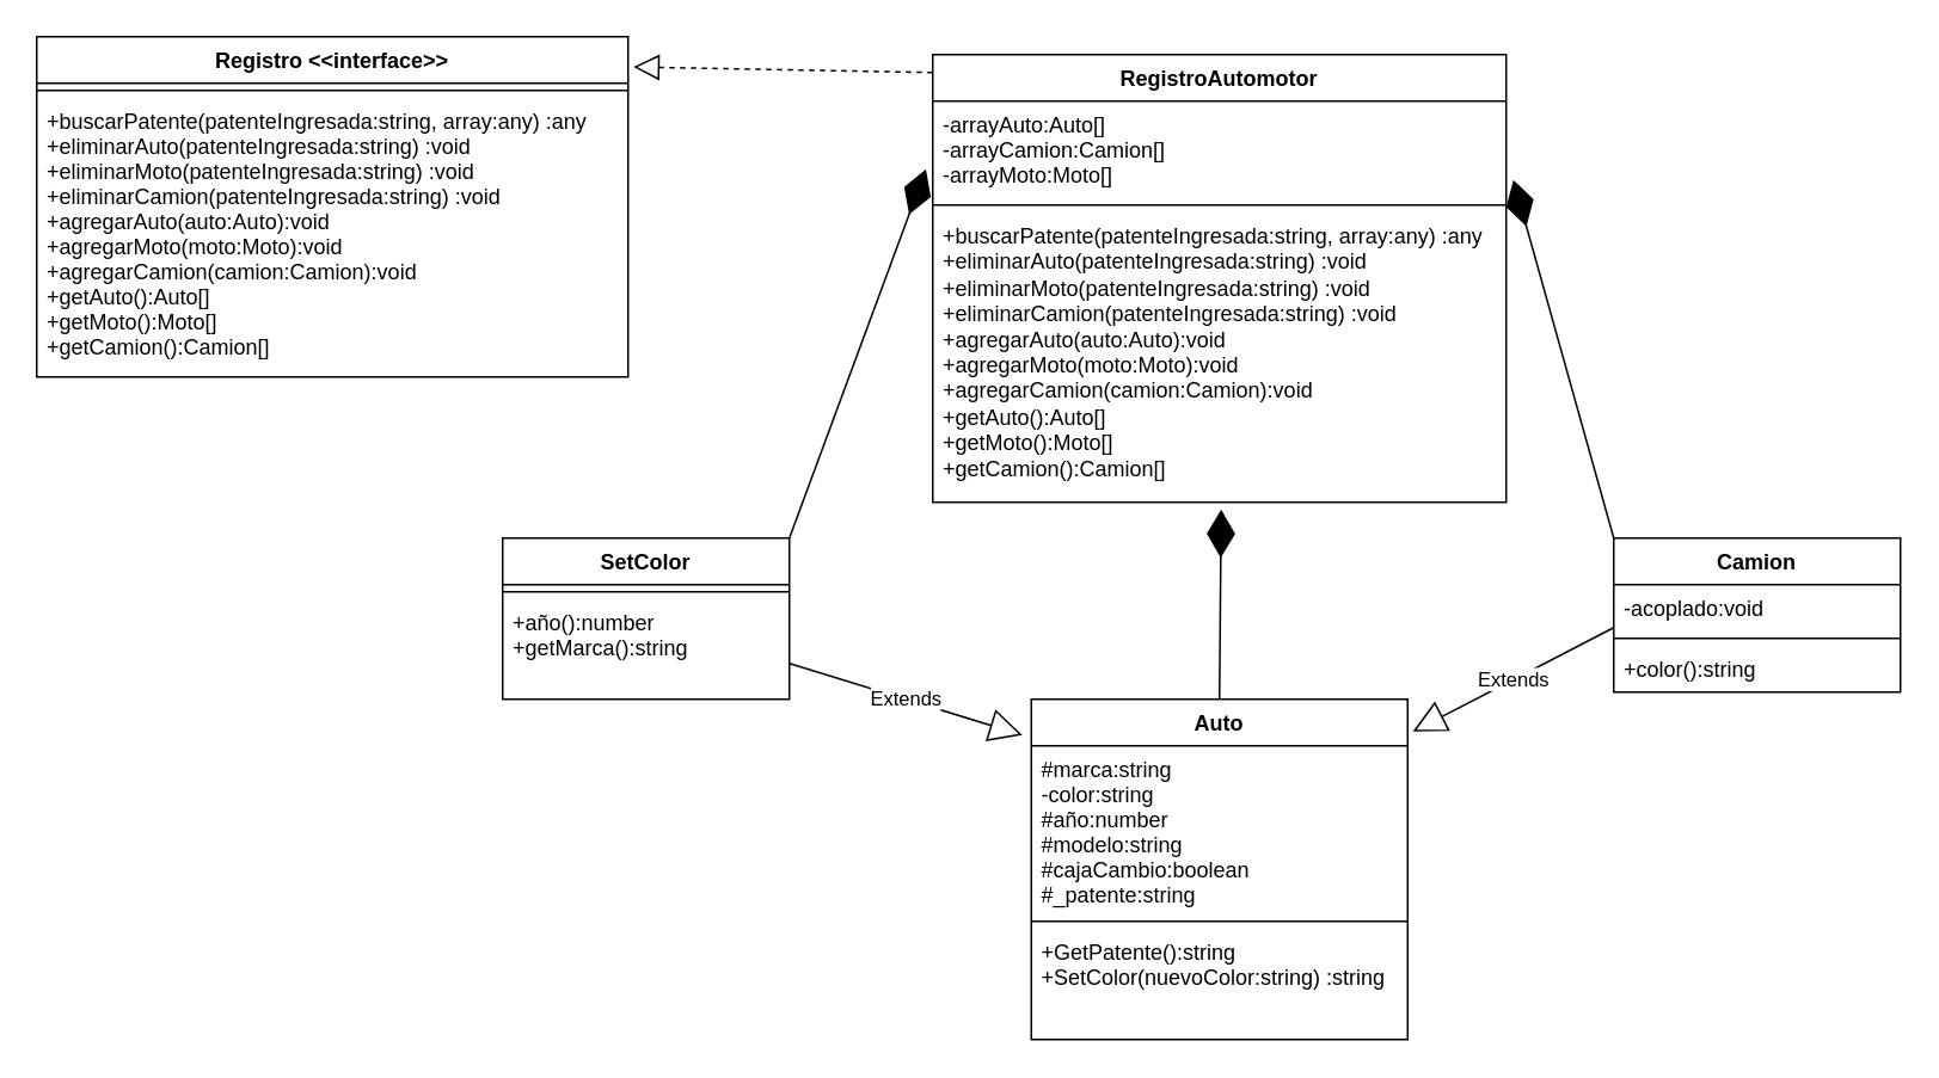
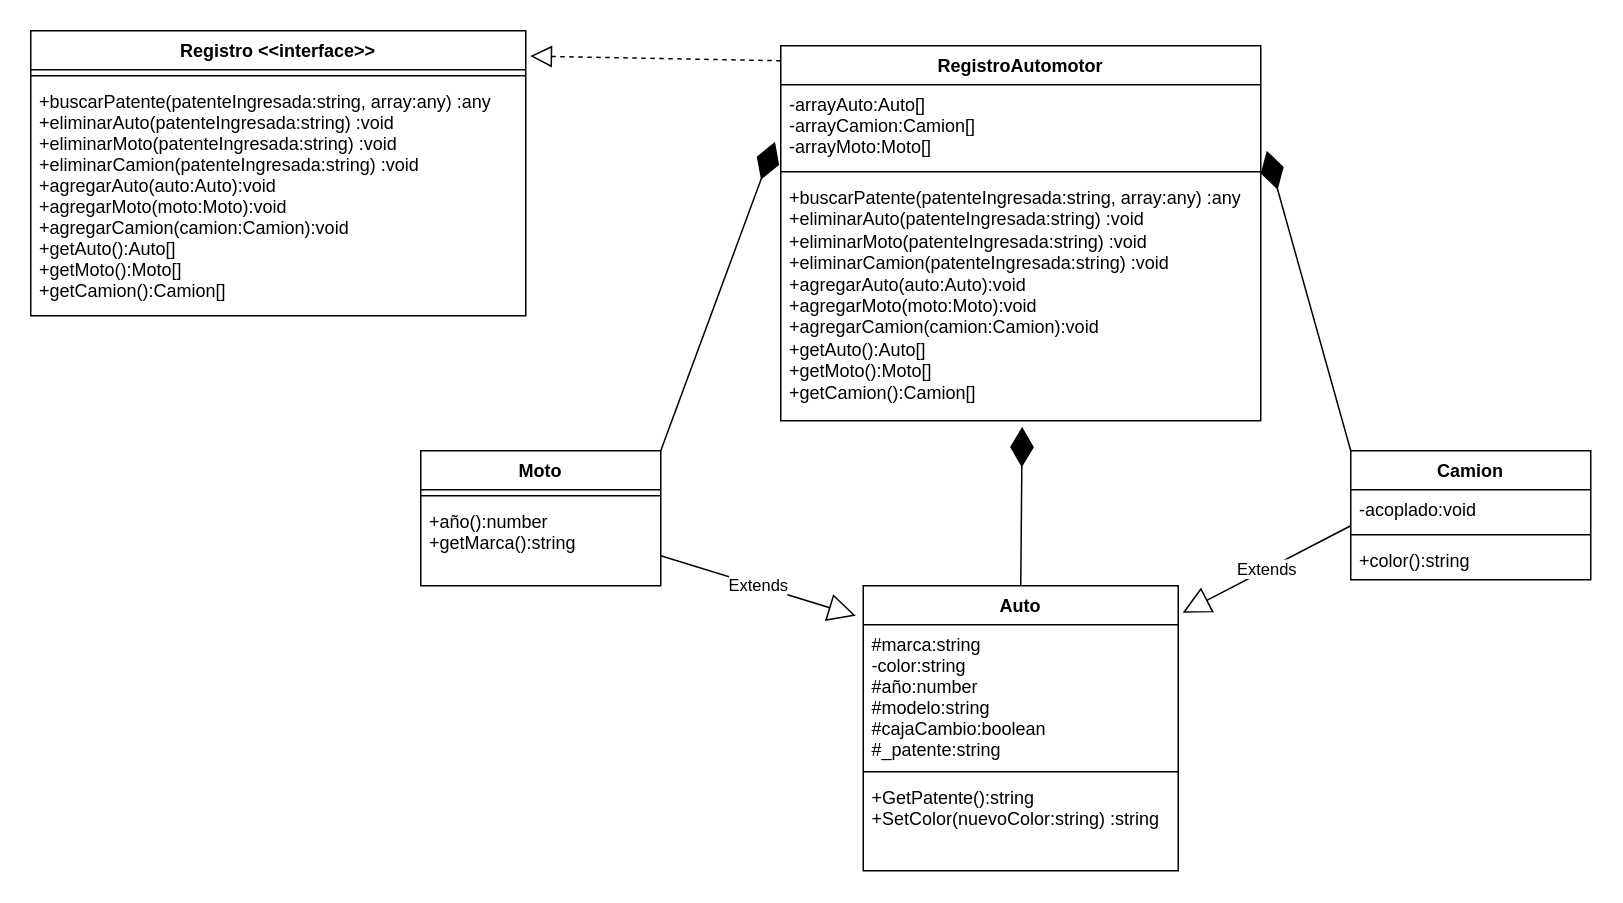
  <mxCell id="0" />
  <mxCell id="1" parent="0" />
  <mxCell id="2" value="RegistroAutomotor" style="swimlane;fontStyle=1;align=center;verticalAlign=top;childLayout=stackLayout;horizontal=1;startSize=26;horizontalStack=0;resizeParent=1;resizeParentMax=0;resizeLast=0;collapsible=1;marginBottom=0;" vertex="1" parent="1"><mxGeometry x="520" y="30" width="320" height="250" as="geometry" /></mxCell>
  <mxCell id="3" value="" style="endArrow=block;dashed=1;endFill=0;endSize=12;html=1;entryX=1.009;entryY=0.089;entryDx=0;entryDy=0;entryPerimeter=0;" edge="1" parent="2" target="23"><mxGeometry width="160" relative="1" as="geometry"><mxPoint y="10" as="sourcePoint" /><mxPoint x="160" y="10" as="targetPoint" /></mxGeometry></mxCell>
  <mxCell id="4" value="-arrayAuto:Auto[]&#10;-arrayCamion:Camion[]&#10;-arrayMoto:Moto[]" style="text;strokeColor=none;fillColor=none;align=left;verticalAlign=top;spacingLeft=4;spacingRight=4;overflow=hidden;rotatable=0;points=[[0,0.5],[1,0.5]];portConstraint=eastwest;" vertex="1" parent="2"><mxGeometry y="26" width="320" height="54" as="geometry" /></mxCell>
  <mxCell id="5" value="" style="line;strokeWidth=1;fillColor=none;align=left;verticalAlign=middle;spacingTop=-1;spacingLeft=3;spacingRight=3;rotatable=0;labelPosition=right;points=[];portConstraint=eastwest;" vertex="1" parent="2"><mxGeometry y="80" width="320" height="8" as="geometry" /></mxCell>
  <mxCell id="6" value="+buscarPatente(patenteIngresada:string, array:any) :any&#10;+eliminarAuto(patenteIngresada:string) :void&#10;+eliminarMoto(patenteIngresada:string) :void&#10;+eliminarCamion(patenteIngresada:string) :void&#10;+agregarAuto(auto:Auto):void&#10;+agregarMoto(moto:Moto):void&#10;+agregarCamion(camion:Camion):void&#10;+getAuto():Auto[]&#10;+getMoto():Moto[]&#10;+getCamion():Camion[]" style="text;strokeColor=none;fillColor=none;align=left;verticalAlign=top;spacingLeft=4;spacingRight=4;overflow=hidden;rotatable=0;points=[[0,0.5],[1,0.5]];portConstraint=eastwest;whiteSpace=wrap;" vertex="1" parent="2"><mxGeometry y="88" width="320" height="162" as="geometry" /></mxCell>
  <mxCell id="7" value="Camion" style="swimlane;fontStyle=1;align=center;verticalAlign=top;childLayout=stackLayout;horizontal=1;startSize=26;horizontalStack=0;resizeParent=1;resizeParentMax=0;resizeLast=0;collapsible=1;marginBottom=0;html=0;" vertex="1" parent="1"><mxGeometry x="900" y="300" width="160" height="86" as="geometry" /></mxCell>
  <mxCell id="8" value="" style="endArrow=diamondThin;endFill=1;endSize=24;html=1;" edge="1" parent="7"><mxGeometry width="160" relative="1" as="geometry"><mxPoint as="sourcePoint" /><mxPoint x="-56" y="-200" as="targetPoint" /></mxGeometry></mxCell>
  <mxCell id="9" value="-acoplado:void" style="text;strokeColor=none;fillColor=none;align=left;verticalAlign=top;spacingLeft=4;spacingRight=4;overflow=hidden;rotatable=0;points=[[0,0.5],[1,0.5]];portConstraint=eastwest;" vertex="1" parent="7"><mxGeometry y="26" width="160" height="26" as="geometry" /></mxCell>
  <mxCell id="10" value="Extends" style="endArrow=block;endSize=16;endFill=0;html=1;entryX=1.014;entryY=0.095;entryDx=0;entryDy=0;entryPerimeter=0;" edge="1" parent="7" target="16"><mxGeometry width="160" relative="1" as="geometry"><mxPoint y="50" as="sourcePoint" /><mxPoint x="160" y="50" as="targetPoint" /></mxGeometry></mxCell>
  <mxCell id="11" value="" style="line;strokeWidth=1;fillColor=none;align=left;verticalAlign=middle;spacingTop=-1;spacingLeft=3;spacingRight=3;rotatable=0;labelPosition=right;points=[];portConstraint=eastwest;" vertex="1" parent="7"><mxGeometry y="52" width="160" height="8" as="geometry" /></mxCell>
  <mxCell id="12" value="+color():string" style="text;strokeColor=none;fillColor=none;align=left;verticalAlign=top;spacingLeft=4;spacingRight=4;overflow=hidden;rotatable=0;points=[[0,0.5],[1,0.5]];portConstraint=eastwest;" vertex="1" parent="7"><mxGeometry y="60" width="160" height="26" as="geometry" /></mxCell>
- <mxCell id="13" value="SetColor" style="swimlane;fontStyle=1;align=center;verticalAlign=top;childLayout=stackLayout;horizontal=1;startSize=26;horizontalStack=0;resizeParent=1;resizeParentMax=0;resizeLast=0;collapsible=1;marginBottom=0;html=0;" vertex="1" parent="1"><mxGeometry x="280" y="300" width="160" height="90" as="geometry" /></mxCell>
+ <mxCell id="13" value="Moto" style="swimlane;fontStyle=1;align=center;verticalAlign=top;childLayout=stackLayout;horizontal=1;startSize=26;horizontalStack=0;resizeParent=1;resizeParentMax=0;resizeLast=0;collapsible=1;marginBottom=0;html=0;" vertex="1" parent="1"><mxGeometry x="280" y="300" width="160" height="90" as="geometry" /></mxCell>
  <mxCell id="14" value="" style="line;strokeWidth=1;fillColor=none;align=left;verticalAlign=middle;spacingTop=-1;spacingLeft=3;spacingRight=3;rotatable=0;labelPosition=right;points=[];portConstraint=eastwest;" vertex="1" parent="13"><mxGeometry y="26" width="160" height="8" as="geometry" /></mxCell>
  <mxCell id="15" value="+año():number&#10;+getMarca():string" style="text;strokeColor=none;fillColor=none;align=left;verticalAlign=top;spacingLeft=4;spacingRight=4;overflow=hidden;rotatable=0;points=[[0,0.5],[1,0.5]];portConstraint=eastwest;" vertex="1" parent="13"><mxGeometry y="34" width="160" height="56" as="geometry" /></mxCell>
  <mxCell id="16" value="Auto" style="swimlane;fontStyle=1;align=center;verticalAlign=top;childLayout=stackLayout;horizontal=1;startSize=26;horizontalStack=0;resizeParent=1;resizeParentMax=0;resizeLast=0;collapsible=1;marginBottom=0;html=0;" vertex="1" parent="1"><mxGeometry x="575" y="390" width="210" height="190" as="geometry" /></mxCell>
  <mxCell id="17" value="" style="endArrow=diamondThin;endFill=1;endSize=24;html=1;entryX=0.503;entryY=1.025;entryDx=0;entryDy=0;entryPerimeter=0;" edge="1" parent="16" target="6"><mxGeometry width="160" relative="1" as="geometry"><mxPoint x="105" as="sourcePoint" /><mxPoint x="265" as="targetPoint" /></mxGeometry></mxCell>
  <mxCell id="18" value="#marca:string&#10;-color:string&#10;#año:number&#10;#modelo:string&#10;#cajaCambio:boolean&#10;#_patente:string" style="text;strokeColor=none;fillColor=none;align=left;verticalAlign=top;spacingLeft=4;spacingRight=4;overflow=hidden;rotatable=0;points=[[0,0.5],[1,0.5]];portConstraint=eastwest;" vertex="1" parent="16"><mxGeometry y="26" width="210" height="94" as="geometry" /></mxCell>
  <mxCell id="19" value="" style="line;strokeWidth=1;fillColor=none;align=left;verticalAlign=middle;spacingTop=-1;spacingLeft=3;spacingRight=3;rotatable=0;labelPosition=right;points=[];portConstraint=eastwest;" vertex="1" parent="16"><mxGeometry y="120" width="210" height="8" as="geometry" /></mxCell>
  <mxCell id="20" value="+GetPatente():string&#10;+SetColor(nuevoColor:string) :string" style="text;strokeColor=none;fillColor=none;align=left;verticalAlign=top;spacingLeft=4;spacingRight=4;overflow=hidden;rotatable=0;points=[[0,0.5],[1,0.5]];portConstraint=eastwest;whiteSpace=wrap;" vertex="1" parent="16"><mxGeometry y="128" width="210" height="62" as="geometry" /></mxCell>
  <mxCell id="21" value="Extends" style="endArrow=block;endSize=16;endFill=0;html=1;" edge="1" parent="1"><mxGeometry width="160" relative="1" as="geometry"><mxPoint x="440" y="370" as="sourcePoint" /><mxPoint x="570" y="410" as="targetPoint" /></mxGeometry></mxCell>
  <mxCell id="22" value="" style="endArrow=diamondThin;endFill=1;endSize=24;html=1;entryX=-0.012;entryY=0.704;entryDx=0;entryDy=0;entryPerimeter=0;" edge="1" parent="1" target="4"><mxGeometry width="160" relative="1" as="geometry"><mxPoint x="440" y="300" as="sourcePoint" /><mxPoint x="600" y="300" as="targetPoint" /></mxGeometry></mxCell>
  <mxCell id="23" value="Registro &lt;&lt;interface&gt;&gt;" style="swimlane;fontStyle=1;align=center;verticalAlign=top;childLayout=stackLayout;horizontal=1;startSize=26;horizontalStack=0;resizeParent=1;resizeParentMax=0;resizeLast=0;collapsible=1;marginBottom=0;html=0;" vertex="1" parent="1"><mxGeometry x="20" y="20" width="330" height="190" as="geometry" /></mxCell>
  <mxCell id="24" value="" style="line;strokeWidth=1;fillColor=none;align=left;verticalAlign=middle;spacingTop=-1;spacingLeft=3;spacingRight=3;rotatable=0;labelPosition=right;points=[];portConstraint=eastwest;" vertex="1" parent="23"><mxGeometry y="26" width="330" height="8" as="geometry" /></mxCell>
  <mxCell id="25" value="+buscarPatente(patenteIngresada:string, array:any) :any&#10;+eliminarAuto(patenteIngresada:string) :void&#10;+eliminarMoto(patenteIngresada:string) :void&#10;+eliminarCamion(patenteIngresada:string) :void&#10;+agregarAuto(auto:Auto):void&#10;+agregarMoto(moto:Moto):void&#10;+agregarCamion(camion:Camion):void&#10;+getAuto():Auto[]&#10;+getMoto():Moto[]&#10;+getCamion():Camion[]" style="text;strokeColor=none;fillColor=none;align=left;verticalAlign=top;spacingLeft=4;spacingRight=4;overflow=hidden;rotatable=0;points=[[0,0.5],[1,0.5]];portConstraint=eastwest;" vertex="1" parent="23"><mxGeometry y="34" width="330" height="156" as="geometry" /></mxCell>
